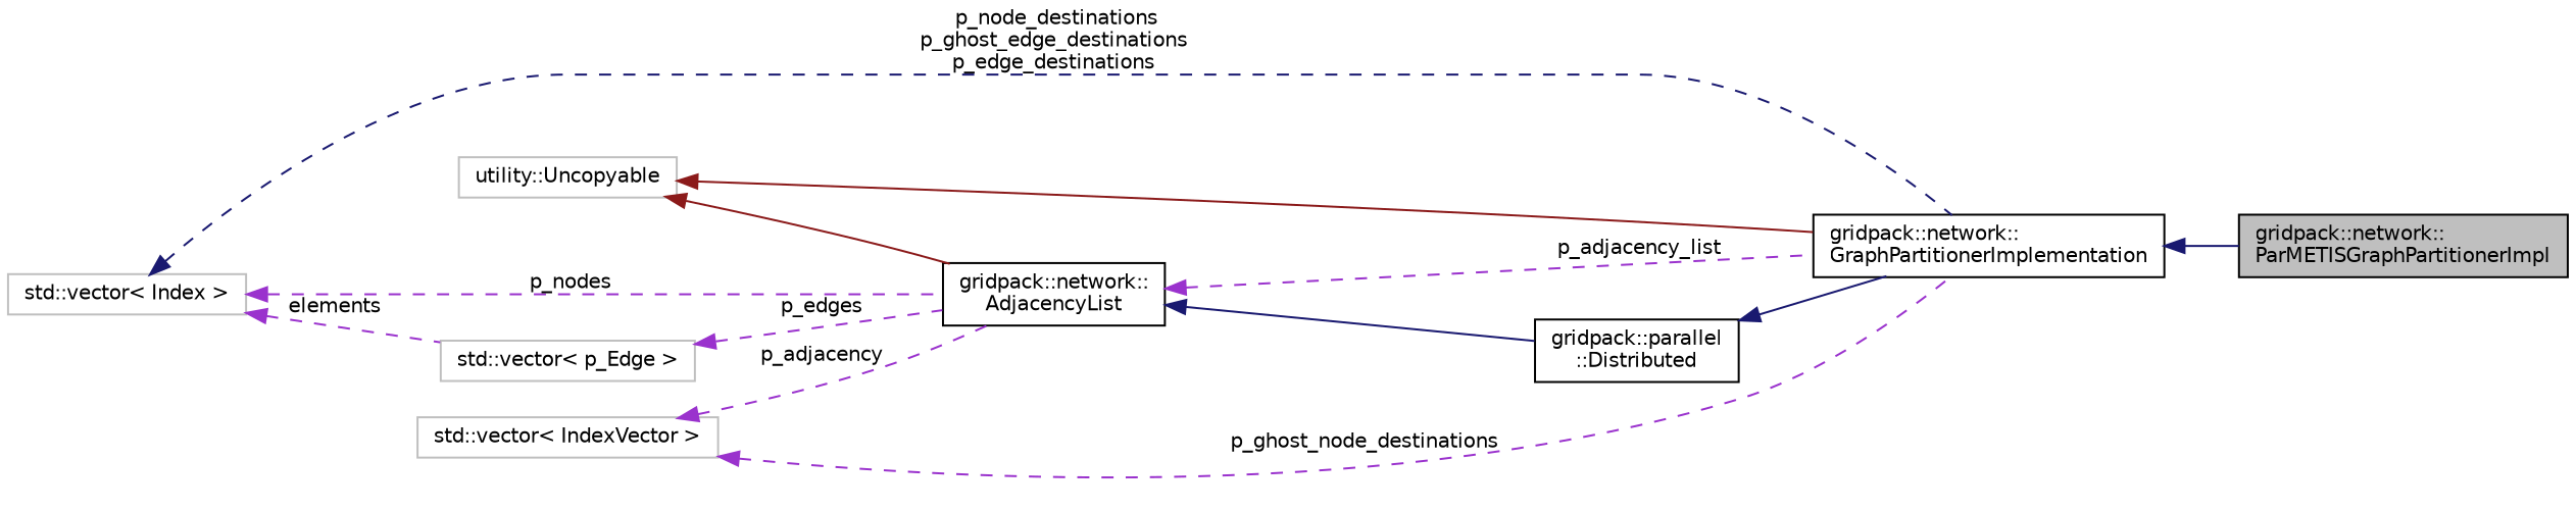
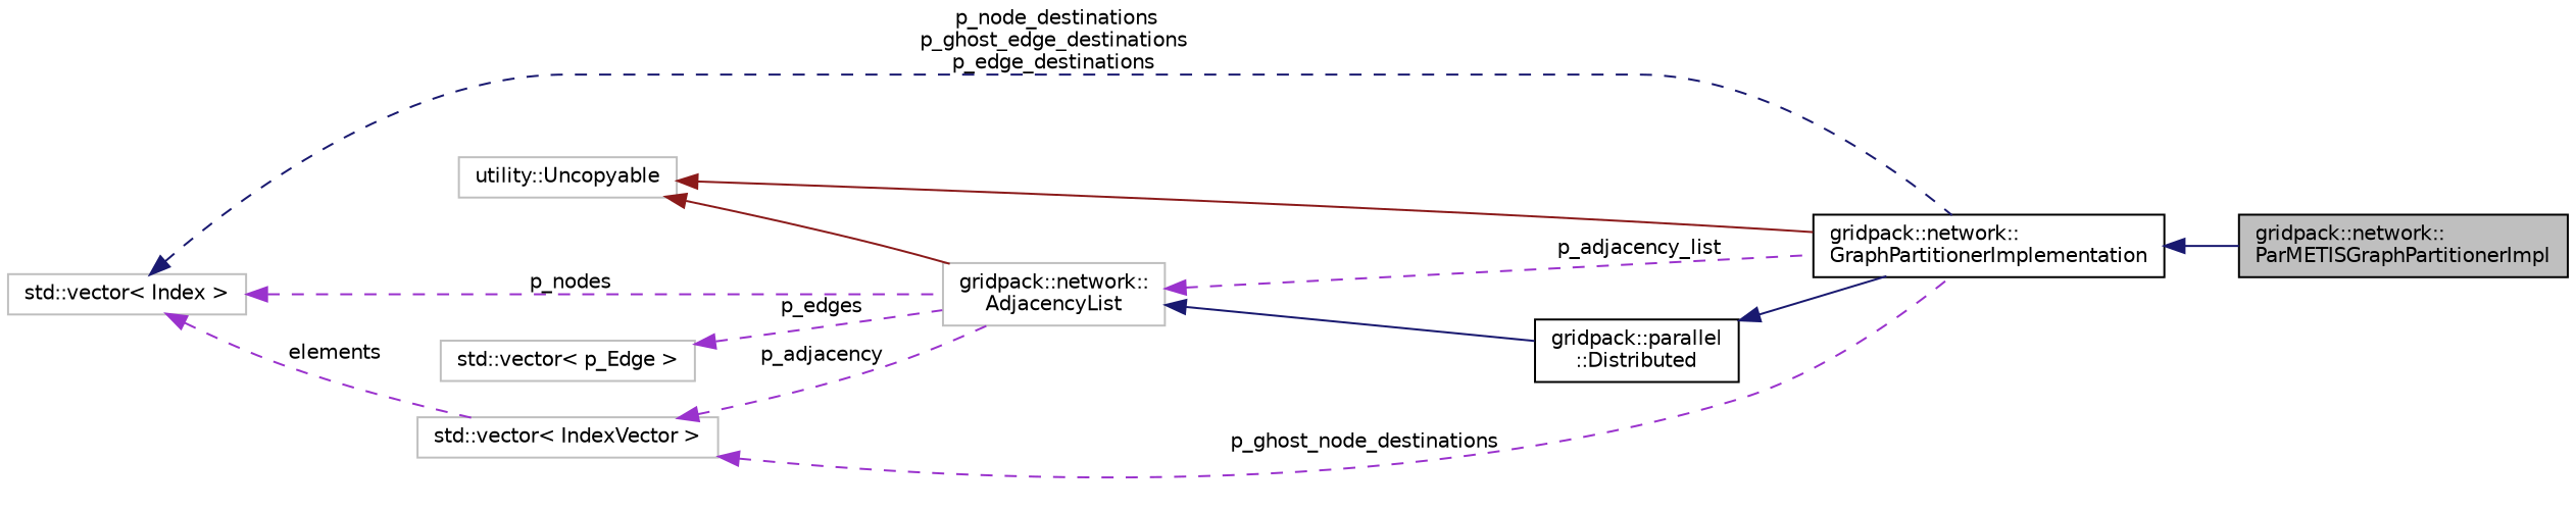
  digraph {
    rankdir=LR
    node [color=black fillcolor=white fontname=Helvetica fontsize=10 shape=record style=filled]
    edge [color=darkorchid3 dir=back fontname=Helvetica fontsize=10 labelfontname=Helvetica labelfontsize=10 style=dashed]
    n1 [fillcolor=grey75 fontcolor=black height=0.2 label="gridpack::network::\lParMETISGraphPartitionerImpl" width=0.4]
    n2 [height=0.2 label="gridpack::network::\lGraphPartitionerImplementation" width=0.4]
    n3 [height=0.2 label="gridpack::parallel\l::Distributed" width=0.4]
-   n4 [height=0.2 label="gridpack::network::\lAdjacencyList" width=0.4]
+   n4 [color=grey75 height=0.2 label="gridpack::network::\lAdjacencyList" width=0.4]
    n5 [color=grey75 height=0.2 label="utility::Uncopyable" width=0.4]
    n6 [color=grey75 height=0.2 label="std::vector\< p_Edge \>" width=0.4]
    n7 [color=grey75 height=0.2 label="std::vector\< IndexVector \>" width=0.4]
    n8 [color=grey75 height=0.2 label="std::vector\< Index \>" width=0.4]
    n2 -> n1 [color=midnightblue style=solid]
    n3 -> n2 [color=midnightblue style=solid]
    n4 -> n2 [label=" p_adjacency_list"]
    n4 -> n3 [color=midnightblue style=solid]
    n5 -> n2 [color=firebrick4 style=solid]
    n5 -> n4 [color=firebrick4 style=solid]
    n6 -> n4 [label=" p_edges"]
    n7 -> n2 [label=" p_ghost_node_destinations"]
    n7 -> n4 [label=" p_adjacency"]
    n8 -> n2 [color=midnightblue label=" p_node_destinations\np_ghost_edge_destinations\np_edge_destinations"]
    n8 -> n4 [label=" p_nodes"]
-   n8 -> n6 [label=" elements"]
+   n8 -> n7 [label=" elements"]
  }
